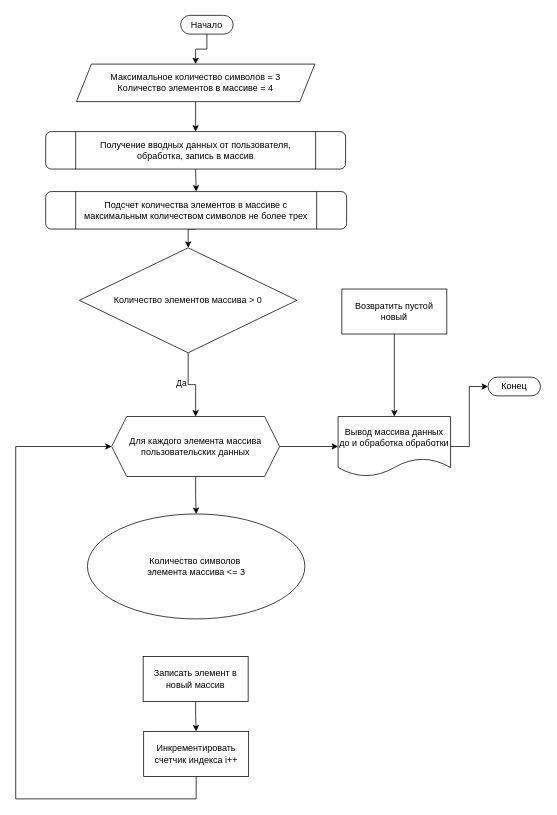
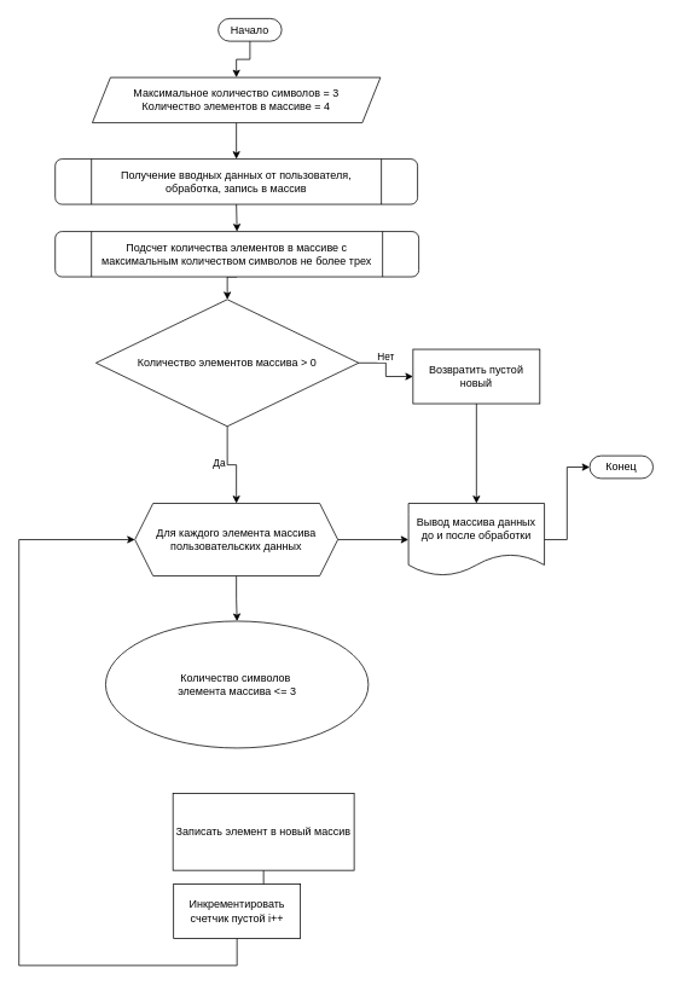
  <mxCell id="0" />
  <mxCell id="1" parent="0" />
  <mxCell id="2" style="edgeStyle=orthogonalEdgeStyle;rounded=0;orthogonalLoop=1;jettySize=auto;html=1;exitX=0.5;exitY=1;exitDx=0;exitDy=0;entryX=0.5;entryY=0;entryDx=0;entryDy=0;" edge="1" parent="1" source="3" target="7"><mxGeometry relative="1" as="geometry" /></mxCell>
  <mxCell id="3" value="Максимальное количество символов = 3&lt;br&gt;Количество элементов в массиве = 4" style="shape=parallelogram;perimeter=parallelogramPerimeter;whiteSpace=wrap;html=1;fixedSize=1;" vertex="1" parent="1"><mxGeometry x="101" y="85" width="318" height="50" as="geometry" /></mxCell>
  <mxCell id="4" style="edgeStyle=orthogonalEdgeStyle;rounded=0;orthogonalLoop=1;jettySize=auto;html=1;exitX=0.5;exitY=1;exitDx=0;exitDy=0;entryX=0.5;entryY=0;entryDx=0;entryDy=0;" edge="1" parent="1" source="5" target="3"><mxGeometry relative="1" as="geometry" /></mxCell>
  <mxCell id="5" value="Начало" style="rounded=1;whiteSpace=wrap;html=1;arcSize=50;" vertex="1" parent="1"><mxGeometry x="240" y="20" width="70" height="25" as="geometry" /></mxCell>
  <mxCell id="6" style="edgeStyle=orthogonalEdgeStyle;rounded=0;orthogonalLoop=1;jettySize=auto;html=1;exitX=0.5;exitY=1;exitDx=0;exitDy=0;entryX=0.5;entryY=0;entryDx=0;entryDy=0;" edge="1" parent="1" source="7" target="9"><mxGeometry relative="1" as="geometry" /></mxCell>
  <mxCell id="7" value="Получение вводных данных от пользователя, обработка, запись в массив" style="shape=process;whiteSpace=wrap;html=1;backgroundOutline=1;rounded=1;" vertex="1" parent="1"><mxGeometry x="60" y="175" width="400" height="50" as="geometry" /></mxCell>
  <mxCell id="8" style="edgeStyle=orthogonalEdgeStyle;rounded=0;orthogonalLoop=1;jettySize=auto;html=1;exitX=0.5;exitY=1;exitDx=0;exitDy=0;entryX=0.5;entryY=0;entryDx=0;entryDy=0;" edge="1" parent="1" source="9" target="14"><mxGeometry relative="1" as="geometry" /></mxCell>
  <mxCell id="9" value="Подсчет количества элементов в массиве с максимальным количеством символов не более трех" style="shape=process;whiteSpace=wrap;html=1;backgroundOutline=1;rounded=1;" vertex="1" parent="1"><mxGeometry x="60" y="255" width="401.37" height="50" as="geometry" /></mxCell>
  <mxCell id="10" style="edgeStyle=orthogonalEdgeStyle;rounded=0;orthogonalLoop=1;jettySize=auto;html=1;exitX=0.5;exitY=1;exitDx=0;exitDy=0;entryX=0.5;entryY=0;entryDx=0;entryDy=0;" edge="1" parent="1" source="14" target="19"><mxGeometry relative="1" as="geometry" /></mxCell>
  <mxCell id="11" value="Да" style="edgeLabel;html=1;align=center;verticalAlign=middle;resizable=0;points=[];" vertex="1" connectable="0" parent="10"><mxGeometry x="-0.163" y="-1" relative="1" as="geometry"><mxPoint x="-9" as="offset" /></mxGeometry></mxCell>
+ <mxCell id="12" style="edgeStyle=orthogonalEdgeStyle;rounded=0;orthogonalLoop=1;jettySize=auto;html=1;exitX=1;exitY=0.5;exitDx=0;exitDy=0;entryX=0;entryY=0.5;entryDx=0;entryDy=0;" edge="1" parent="1" source="14" target="16"><mxGeometry relative="1" as="geometry" /></mxCell>
+ <mxCell id="13" value="Нет" style="edgeLabel;html=1;align=center;verticalAlign=middle;resizable=0;points=[];" vertex="1" connectable="0" parent="12"><mxGeometry x="-0.127" y="-1" relative="1" as="geometry"><mxPoint y="-11" as="offset" /></mxGeometry></mxCell>
  <mxCell id="14" value="Количество элементов массива &amp;gt; 0" style="rhombus;whiteSpace=wrap;html=1;rounded=1;arcSize=0;" vertex="1" parent="1"><mxGeometry x="105" y="330" width="290" height="140" as="geometry" /></mxCell>
  <mxCell id="15" style="edgeStyle=orthogonalEdgeStyle;rounded=0;orthogonalLoop=1;jettySize=auto;html=1;exitX=0.5;exitY=1;exitDx=0;exitDy=0;entryX=0.5;entryY=0;entryDx=0;entryDy=0;" edge="1" parent="1" source="16" target="26"><mxGeometry relative="1" as="geometry" /></mxCell>
  <mxCell id="16" value="Возвратить пустой новый" style="rounded=0;whiteSpace=wrap;html=1;" vertex="1" parent="1"><mxGeometry x="455" y="385" width="140" height="60" as="geometry" /></mxCell>
  <mxCell id="17" style="edgeStyle=orthogonalEdgeStyle;rounded=0;orthogonalLoop=1;jettySize=auto;html=1;exitX=0.5;exitY=1;exitDx=0;exitDy=0;entryX=0.5;entryY=0;entryDx=0;entryDy=0;" edge="1" parent="1" source="19" target="20"><mxGeometry relative="1" as="geometry" /></mxCell>
  <mxCell id="18" style="edgeStyle=orthogonalEdgeStyle;rounded=0;orthogonalLoop=1;jettySize=auto;html=1;exitX=1;exitY=0.5;exitDx=0;exitDy=0;entryX=0;entryY=0.5;entryDx=0;entryDy=0;" edge="1" parent="1" source="19" target="26"><mxGeometry relative="1" as="geometry" /></mxCell>
  <mxCell id="19" value="Для каждого элемента массива пользовательских данных" style="shape=hexagon;perimeter=hexagonPerimeter2;whiteSpace=wrap;html=1;fixedSize=1;rounded=1;arcSize=0;" vertex="1" parent="1"><mxGeometry x="148.01" y="555" width="223.97" height="80" as="geometry" /></mxCell>
  <mxCell id="20" value="Количество символов&amp;nbsp;&lt;br&gt;элемента массива &amp;lt;= 3" style="ellipse;whiteSpace=wrap;html=1;arcSize=0;" vertex="1" parent="1"><mxGeometry x="115.69" y="685" width="290" height="140" as="geometry" /></mxCell>
  <mxCell id="21" style="edgeStyle=orthogonalEdgeStyle;rounded=0;orthogonalLoop=1;jettySize=auto;html=1;exitX=0.5;exitY=1;exitDx=0;exitDy=0;" edge="1" parent="1" source="22" target="24"><mxGeometry relative="1" as="geometry" /></mxCell>
- <mxCell id="22" value="Записать элемент в новый массив" style="rounded=0;whiteSpace=wrap;html=1;" vertex="1" parent="1"><mxGeometry x="190" y="875" width="140" height="60" as="geometry" /></mxCell>
+ <mxCell id="22" value="Записать элемент в новый массив" style="rounded=0;whiteSpace=wrap;html=1;" vertex="1" parent="1"><mxGeometry x="190" y="875" width="200" height="85" as="geometry" /></mxCell>
  <mxCell id="23" style="edgeStyle=orthogonalEdgeStyle;rounded=0;orthogonalLoop=1;jettySize=auto;html=1;exitX=0.5;exitY=1;exitDx=0;exitDy=0;entryX=0;entryY=0.5;entryDx=0;entryDy=0;" edge="1" parent="1" source="24" target="19"><mxGeometry relative="1" as="geometry"><mxPoint x="130" y="635" as="targetPoint" /><Array as="points"><mxPoint x="261" y="1065" /><mxPoint x="20" y="1065" /><mxPoint x="20" y="595" /></Array></mxGeometry></mxCell>
- <mxCell id="24" value="Инкрементировать счетчик индекса i++" style="rounded=0;whiteSpace=wrap;html=1;" vertex="1" parent="1"><mxGeometry x="190.69" y="975" width="140" height="60" as="geometry" /></mxCell>
+ <mxCell id="24" value="Инкрементировать счетчик пустой i++" style="rounded=0;whiteSpace=wrap;html=1;" vertex="1" parent="1"><mxGeometry x="190.69" y="975" width="140" height="60" as="geometry" /></mxCell>
  <mxCell id="25" style="edgeStyle=orthogonalEdgeStyle;rounded=0;orthogonalLoop=1;jettySize=auto;html=1;exitX=1;exitY=0.5;exitDx=0;exitDy=0;entryX=0;entryY=0.5;entryDx=0;entryDy=0;" edge="1" parent="1" source="26" target="27"><mxGeometry relative="1" as="geometry" /></mxCell>
- <mxCell id="26" value="Вывод массива данных до и обработка обработки" style="shape=document;whiteSpace=wrap;html=1;boundedLbl=1;rounded=1;" vertex="1" parent="1"><mxGeometry x="450" y="555" width="150" height="80" as="geometry" /></mxCell>
+ <mxCell id="26" value="Вывод массива данных до и после обработки" style="shape=document;whiteSpace=wrap;html=1;boundedLbl=1;rounded=1;" vertex="1" parent="1"><mxGeometry x="450" y="555" width="150" height="80" as="geometry" /></mxCell>
  <mxCell id="27" value="Конец" style="rounded=1;whiteSpace=wrap;html=1;arcSize=50;" vertex="1" parent="1"><mxGeometry x="650" y="502.5" width="70" height="25" as="geometry" /></mxCell>
